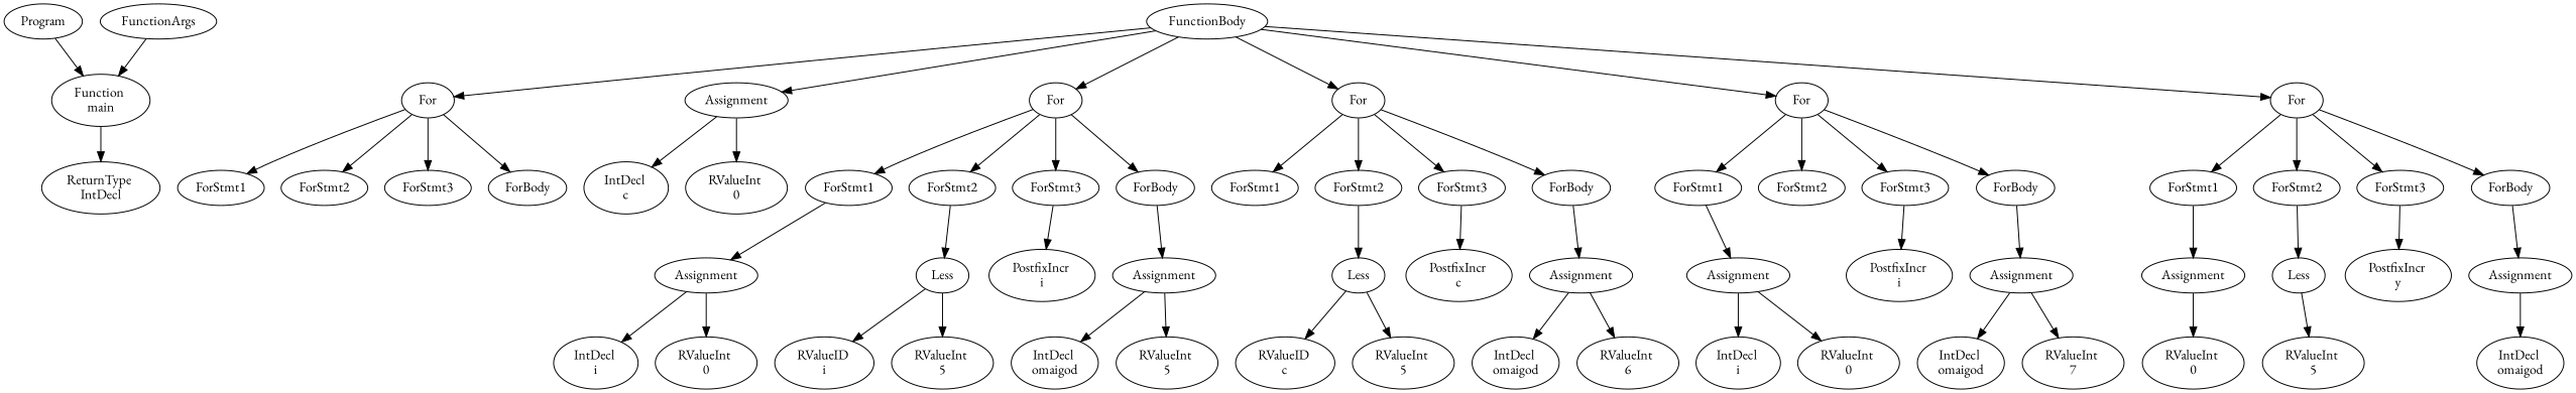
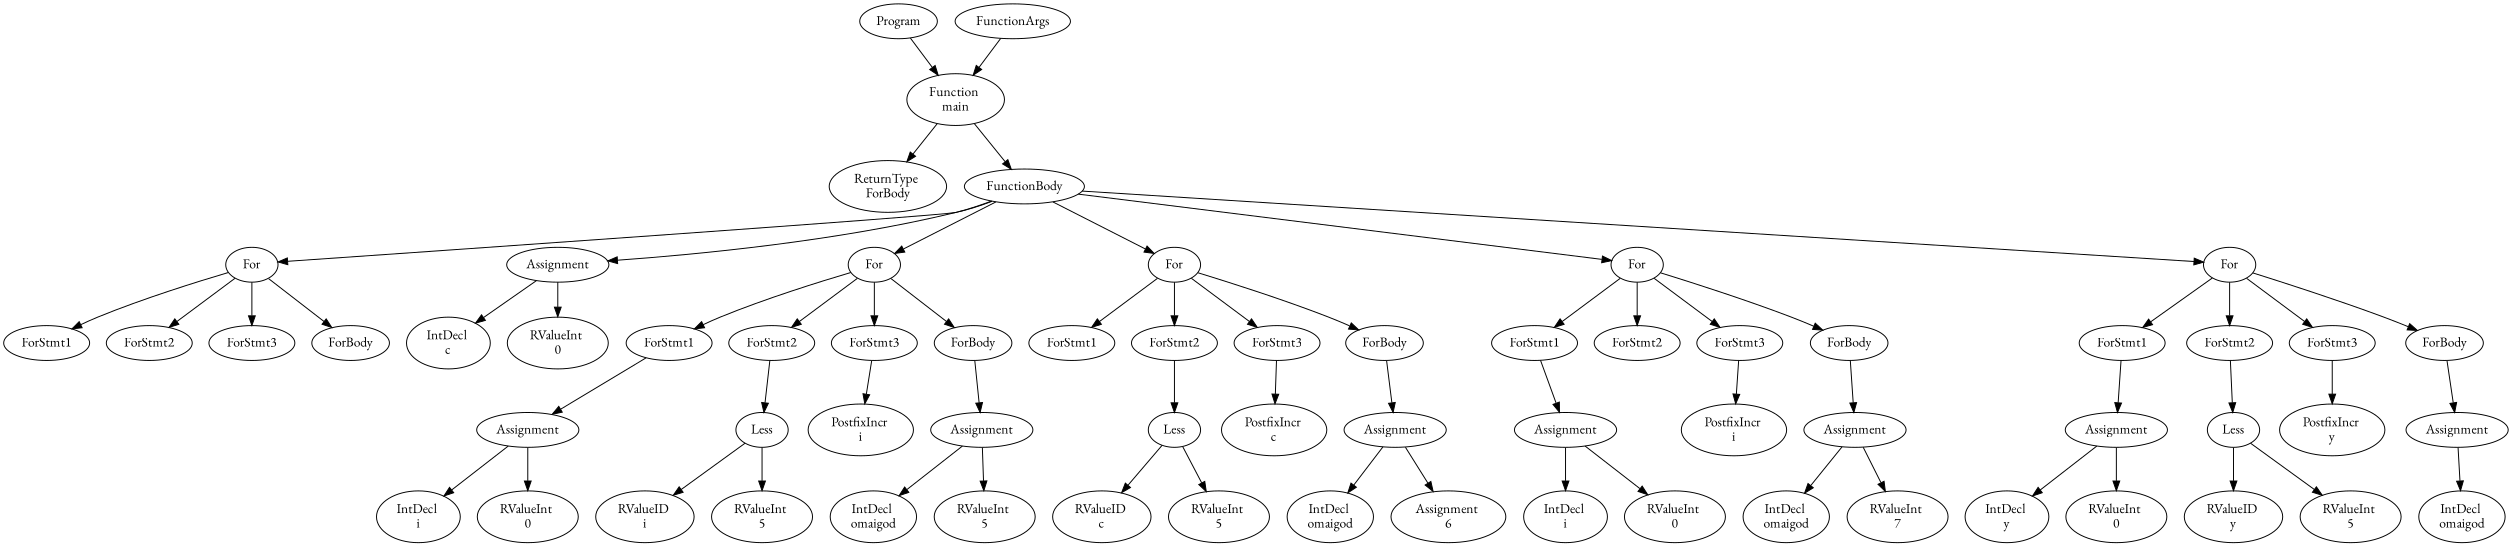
  digraph {
    fontname="EB Garamond"
    node [fontname="EB Garamond"]
    edge [fontname="EB Garamond"]
    n1 [label=Program]
    n2 [label="Function \nmain"]
-   n3 [label="ReturnType \nIntDecl"]
+   n3 [label="ReturnType \nForBody"]
    n4 [label=FunctionBody]
    n5 [label=FunctionArgs]
    n6 [label=For]
    n7 [label=Assignment]
    n8 [label=For]
    n9 [label=For]
    n10 [label=For]
    n11 [label=For]
    n12 [label=ForStmt1]
    n13 [label=ForStmt2]
    n14 [label=ForStmt3]
    n15 [label=ForBody]
    n16 [label="IntDecl \nc"]
    n17 [label="RValueInt \n0"]
    n18 [label=ForStmt1]
    n19 [label=ForStmt2]
    n20 [label=ForStmt3]
    n21 [label=ForBody]
    n22 [label=ForStmt1]
    n23 [label=ForStmt2]
    n24 [label=ForStmt3]
    n25 [label=ForBody]
    n26 [label=ForStmt1]
    n27 [label=ForStmt2]
    n28 [label=ForStmt3]
    n29 [label=ForBody]
    n30 [label=ForStmt1]
    n31 [label=ForStmt2]
    n32 [label=ForStmt3]
    n33 [label=ForBody]
    n34 [label=Assignment]
    n35 [label=Less]
    n36 [label="PostfixIncr \ni"]
    n37 [label=Assignment]
    n38 [label="IntDecl \ni"]
    n39 [label="RValueInt \n0"]
    n40 [label="RValueID \ni"]
    n41 [label="RValueInt \n5"]
    n42 [label="IntDecl \nomaigod"]
    n43 [label="RValueInt \n5"]
    n44 [label=Less]
    n45 [label="PostfixIncr \nc"]
    n46 [label=Assignment]
    n47 [label="RValueID \nc"]
    n48 [label="RValueInt \n5"]
    n49 [label="IntDecl \nomaigod"]
-   n50 [label="RValueInt \n6"]
+   n50 [label="Assignment \n6"]
    n51 [label=Assignment]
    n52 [label="PostfixIncr \ni"]
    n53 [label=Assignment]
    n54 [label="IntDecl \ni"]
    n55 [label="RValueInt \n0"]
    n56 [label="IntDecl \nomaigod"]
    n57 [label="RValueInt \n7"]
    n58 [label=Assignment]
    n59 [label=Less]
    n60 [label="PostfixIncr \ny"]
    n61 [label=Assignment]
+   n62 [label="IntDecl \ny"]
    n63 [label="RValueInt \n0"]
+   n64 [label="RValueID \ny"]
    n65 [label="RValueInt \n5"]
    n66 [label="IntDecl \nomaigod"]
    n1 -> n2
    n2 -> n3
+   n2 -> n4
    n4 -> n6
    n4 -> n7
    n4 -> n8
    n4 -> n9
    n4 -> n10
    n4 -> n11
    n5 -> n2
    n6 -> n12
    n6 -> n13
    n6 -> n14
    n6 -> n15
    n7 -> n16
    n7 -> n17
    n8 -> n18
    n8 -> n19
    n8 -> n20
    n8 -> n21
    n9 -> n22
    n9 -> n23
    n9 -> n24
    n9 -> n25
    n10 -> n26
    n10 -> n27
    n10 -> n28
    n10 -> n29
    n11 -> n30
    n11 -> n31
    n11 -> n32
    n11 -> n33
    n18 -> n34
    n19 -> n35
    n20 -> n36
    n21 -> n37
    n23 -> n44
    n24 -> n45
    n25 -> n46
    n26 -> n51
    n28 -> n52
    n29 -> n53
    n30 -> n58
    n31 -> n59
    n32 -> n60
    n33 -> n61
    n34 -> n38
    n34 -> n39
    n35 -> n40
    n35 -> n41
    n37 -> n42
    n37 -> n43
    n44 -> n47
    n44 -> n48
    n46 -> n49
    n46 -> n50
    n51 -> n54
    n51 -> n55
    n53 -> n56
    n53 -> n57
+   n58 -> n62
    n58 -> n63
+   n59 -> n64
    n59 -> n65
    n61 -> n66
  }
